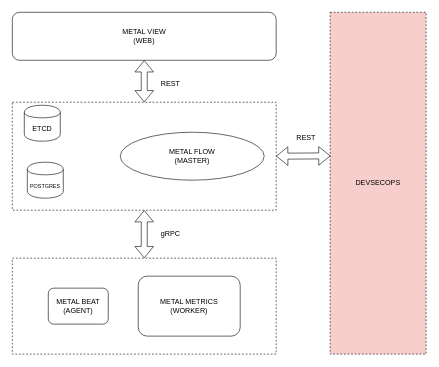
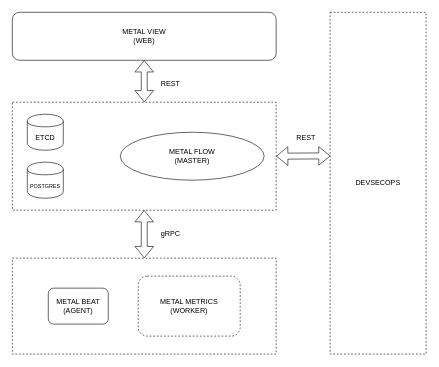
  <mxCell id="0" />
  <mxCell id="1" parent="0" />
  <mxCell id="2" value="" style="rounded=0;whiteSpace=wrap;html=1;dashed=1;" parent="1" vertex="1"><mxGeometry x="20" y="170" width="440" height="180" as="geometry" /></mxCell>
  <mxCell id="3" value="" style="rounded=0;whiteSpace=wrap;html=1;dashed=1;" parent="1" vertex="1"><mxGeometry x="20" y="430" width="440" height="160" as="geometry" /></mxCell>
  <mxCell id="4" value="METAL FLOW&lt;br&gt;(MASTER)" style="ellipse;whiteSpace=wrap;html=1;" parent="1" vertex="1"><mxGeometry x="200" y="220" width="240" height="80" as="geometry" /></mxCell>
  <mxCell id="5" value="METAL BEAT&lt;br&gt;(AGENT)" style="rounded=1;whiteSpace=wrap;html=1;" parent="1" vertex="1"><mxGeometry x="80" y="480" width="100" height="60" as="geometry" /></mxCell>
- <mxCell id="6" value="METAL METRICS&lt;br&gt;(WORKER)" style="rounded=1;whiteSpace=wrap;html=1;" parent="1" vertex="1"><mxGeometry x="230" y="460" width="170" height="100" as="geometry" /></mxCell>
- <mxCell id="7" value="ETCD" style="shape=cylinder;whiteSpace=wrap;html=1;boundedLbl=1;backgroundOutline=1;" parent="1" vertex="1"><mxGeometry x="40" y="175" width="60" height="60" as="geometry" /></mxCell>
+ <mxCell id="6" value="METAL METRICS&lt;br&gt;(WORKER)" style="rounded=1;whiteSpace=wrap;html=1;dashed=1;" parent="1" vertex="1"><mxGeometry x="230" y="460" width="170" height="100" as="geometry" /></mxCell>
+ <mxCell id="7" value="ETCD" style="shape=cylinder;whiteSpace=wrap;html=1;boundedLbl=1;backgroundOutline=1;" parent="1" vertex="1"><mxGeometry x="45" y="190" width="60" height="60" as="geometry" /></mxCell>
  <mxCell id="8" value="&lt;font style=&quot;font-size: 9px&quot;&gt;POSTGRES&lt;/font&gt;" style="shape=cylinder;whiteSpace=wrap;html=1;boundedLbl=1;backgroundOutline=1;" parent="1" vertex="1"><mxGeometry x="45" y="270" width="60" height="60" as="geometry" /></mxCell>
  <mxCell id="9" value="METAL VIEW&lt;br&gt;(WEB)" style="rounded=1;whiteSpace=wrap;html=1;" parent="1" vertex="1"><mxGeometry x="20" y="20" width="440" height="80" as="geometry" /></mxCell>
  <mxCell id="10" value="" style="shape=flexArrow;endArrow=classic;startArrow=classic;html=1;exitX=0.5;exitY=0;exitDx=0;exitDy=0;entryX=0.5;entryY=1;entryDx=0;entryDy=0;" parent="1" source="2" target="9" edge="1"><mxGeometry width="50" height="50" relative="1" as="geometry"><mxPoint x="220" y="160" as="sourcePoint" /><mxPoint x="270" y="110" as="targetPoint" /></mxGeometry></mxCell>
  <mxCell id="11" value="" style="shape=flexArrow;endArrow=classic;startArrow=classic;html=1;entryX=0.5;entryY=1;entryDx=0;entryDy=0;exitX=0.5;exitY=0;exitDx=0;exitDy=0;" parent="1" target="2" edge="1" source="3"><mxGeometry width="50" height="50" relative="1" as="geometry"><mxPoint x="240" y="422" as="sourcePoint" /><mxPoint x="250" y="110" as="targetPoint" /></mxGeometry></mxCell>
- <mxCell id="12" value="DEVSECOPS" style="rounded=0;whiteSpace=wrap;html=1;dashed=1;fillColor=#f8cecc;" parent="1" vertex="1"><mxGeometry x="550" y="20" width="160" height="570" as="geometry" /></mxCell>
+ <mxCell id="12" value="DEVSECOPS" style="rounded=0;whiteSpace=wrap;html=1;dashed=1;" parent="1" vertex="1"><mxGeometry x="550" y="20" width="160" height="570" as="geometry" /></mxCell>
  <mxCell id="13" value="" style="shape=flexArrow;endArrow=classic;startArrow=classic;html=1;exitX=1;exitY=0.5;exitDx=0;exitDy=0;entryX=0.003;entryY=0.42;entryDx=0;entryDy=0;entryPerimeter=0;" parent="1" source="2" target="12" edge="1"><mxGeometry width="50" height="50" relative="1" as="geometry"><mxPoint x="500" y="290" as="sourcePoint" /><mxPoint x="550" y="240" as="targetPoint" /></mxGeometry></mxCell>
  <mxCell id="14" value="REST" style="text;html=1;strokeColor=none;fillColor=none;align=center;verticalAlign=middle;whiteSpace=wrap;rounded=0;" parent="1" vertex="1"><mxGeometry x="264" y="130" width="40" height="20" as="geometry" /></mxCell>
  <mxCell id="15" value="REST" style="text;html=1;strokeColor=none;fillColor=none;align=center;verticalAlign=middle;whiteSpace=wrap;rounded=0;" parent="1" vertex="1"><mxGeometry x="490" y="220" width="40" height="20" as="geometry" /></mxCell>
  <mxCell id="16" value="gRPC" style="text;html=1;strokeColor=none;fillColor=none;align=center;verticalAlign=middle;whiteSpace=wrap;rounded=0;" parent="1" vertex="1"><mxGeometry x="264" y="380" width="40" height="20" as="geometry" /></mxCell>
